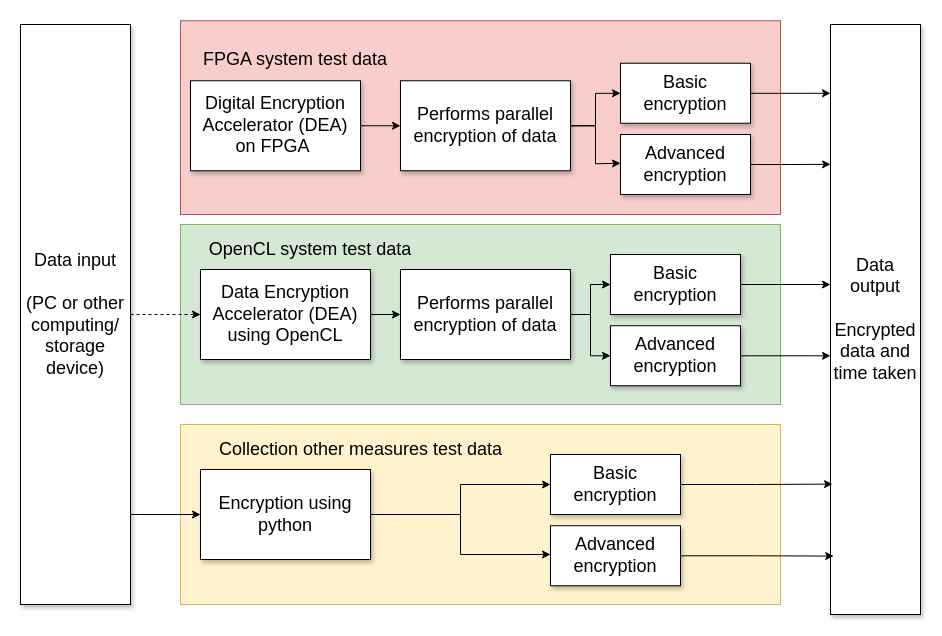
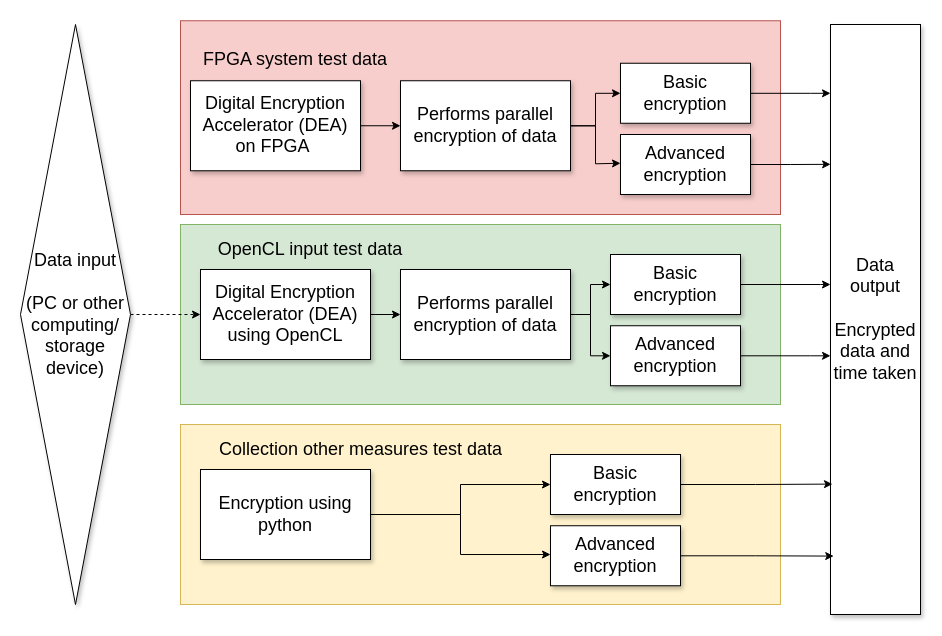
  <mxCell id="0" />
  <mxCell id="1" parent="0" />
  <mxCell id="2" value="" style="swimlane;startSize=0;labelBackgroundColor=none;fillColor=#f8cecc;strokeColor=#b85450;" vertex="1" parent="1"><mxGeometry x="180" y="24" width="600" height="190" as="geometry" /></mxCell>
  <mxCell id="3" value="" style="rounded=0;whiteSpace=wrap;html=1;fillColor=#f8cecc;strokeColor=#b85450;" vertex="1" parent="2"><mxGeometry y="-3.75" width="600" height="193.75" as="geometry" /></mxCell>
  <mxCell id="4" value="&lt;div style=&quot;font-size: 18px;&quot;&gt;FPGA system t&lt;span style=&quot;text-wrap: nowrap; background-color: initial;&quot;&gt;est data&lt;/span&gt;&lt;/div&gt;" style="text;html=1;align=center;verticalAlign=middle;whiteSpace=wrap;rounded=0;fontSize=18;labelBackgroundColor=none;" vertex="1" parent="2"><mxGeometry x="20" y="10" width="190" height="50" as="geometry" /></mxCell>
  <mxCell id="5" style="edgeStyle=orthogonalEdgeStyle;rounded=0;orthogonalLoop=1;jettySize=auto;html=1;entryX=0;entryY=0.5;entryDx=0;entryDy=0;labelBackgroundColor=none;fontColor=default;" edge="1" parent="2" source="6" target="9"><mxGeometry relative="1" as="geometry" /></mxCell>
  <mxCell id="6" value="Digital Encryption Accelerator (DEA) on FPGA&amp;nbsp;" style="whiteSpace=wrap;html=1;shadow=1;fontSize=18;labelBackgroundColor=none;" vertex="1" parent="2"><mxGeometry x="10" y="56.25" width="170" height="90" as="geometry" /></mxCell>
  <mxCell id="7" style="edgeStyle=orthogonalEdgeStyle;rounded=0;orthogonalLoop=1;jettySize=auto;html=1;labelBackgroundColor=none;fontColor=default;" edge="1" parent="2" source="9" target="10"><mxGeometry relative="1" as="geometry" /></mxCell>
  <mxCell id="8" style="edgeStyle=orthogonalEdgeStyle;rounded=0;orthogonalLoop=1;jettySize=auto;html=1;entryX=0;entryY=0.5;entryDx=0;entryDy=0;labelBackgroundColor=none;fontColor=default;" edge="1" parent="2" source="9"><mxGeometry relative="1" as="geometry"><mxPoint x="440" y="138.75" as="targetPoint" /></mxGeometry></mxCell>
  <mxCell id="9" value="Performs parallel encryption of data" style="whiteSpace=wrap;html=1;shadow=1;fontSize=18;labelBackgroundColor=none;" vertex="1" parent="2"><mxGeometry x="220" y="56.25" width="170" height="90" as="geometry" /></mxCell>
  <mxCell id="10" value="Basic encryption" style="whiteSpace=wrap;html=1;shadow=1;fontSize=18;labelBackgroundColor=none;" vertex="1" parent="2"><mxGeometry x="440" y="38.75" width="130" height="60" as="geometry" /></mxCell>
  <mxCell id="11" value="Advanced encryption" style="whiteSpace=wrap;html=1;shadow=1;fontSize=18;labelBackgroundColor=none;" vertex="1" parent="2"><mxGeometry x="440" y="110" width="130" height="60" as="geometry" /></mxCell>
  <mxCell id="12" value="" style="swimlane;startSize=0;labelBackgroundColor=none;" vertex="1" parent="1"><mxGeometry x="180" y="224" width="600" height="180" as="geometry" /></mxCell>
  <mxCell id="13" value="" style="rounded=0;whiteSpace=wrap;html=1;fillColor=#d5e8d4;strokeColor=#82b366;" vertex="1" parent="12"><mxGeometry width="600" height="180" as="geometry" /></mxCell>
  <mxCell id="14" value="" style="edgeStyle=orthogonalEdgeStyle;rounded=0;orthogonalLoop=1;jettySize=auto;html=1;labelBackgroundColor=none;fontColor=default;" edge="1" parent="12" source="15" target="18"><mxGeometry relative="1" as="geometry" /></mxCell>
- <mxCell id="15" value="Data Encryption Accelerator (DEA) using OpenCL" style="whiteSpace=wrap;html=1;shadow=1;fontSize=18;labelBackgroundColor=none;" vertex="1" parent="12"><mxGeometry x="20" y="45" width="170" height="90" as="geometry" /></mxCell>
+ <mxCell id="15" value="Digital Encryption Accelerator (DEA) using OpenCL" style="whiteSpace=wrap;html=1;shadow=1;fontSize=18;labelBackgroundColor=none;" vertex="1" parent="12"><mxGeometry x="20" y="45" width="170" height="90" as="geometry" /></mxCell>
  <mxCell id="16" style="edgeStyle=orthogonalEdgeStyle;rounded=0;orthogonalLoop=1;jettySize=auto;html=1;labelBackgroundColor=none;fontColor=default;" edge="1" parent="12" source="18" target="19"><mxGeometry relative="1" as="geometry" /></mxCell>
  <mxCell id="17" style="edgeStyle=orthogonalEdgeStyle;rounded=0;orthogonalLoop=1;jettySize=auto;html=1;labelBackgroundColor=none;fontColor=default;" edge="1" parent="12" source="18" target="20"><mxGeometry relative="1" as="geometry" /></mxCell>
  <mxCell id="18" value="Performs parallel encryption of data" style="whiteSpace=wrap;html=1;shadow=1;fontSize=18;labelBackgroundColor=none;" vertex="1" parent="12"><mxGeometry x="220" y="45" width="170" height="90" as="geometry" /></mxCell>
  <mxCell id="19" value="Basic encryption" style="whiteSpace=wrap;html=1;shadow=1;fontSize=18;labelBackgroundColor=none;" vertex="1" parent="12"><mxGeometry x="430" y="30" width="130" height="60" as="geometry" /></mxCell>
  <mxCell id="20" value="Advanced encryption" style="whiteSpace=wrap;html=1;shadow=1;fontSize=18;labelBackgroundColor=none;" vertex="1" parent="12"><mxGeometry x="430" y="101.25" width="130" height="60" as="geometry" /></mxCell>
- <mxCell id="21" value="&lt;div style=&quot;font-size: 18px;&quot;&gt;OpenCL system t&lt;span style=&quot;text-wrap: nowrap; background-color: initial;&quot;&gt;est data&lt;/span&gt;&lt;/div&gt;" style="text;html=1;align=center;verticalAlign=middle;whiteSpace=wrap;rounded=0;fontSize=18;labelBackgroundColor=none;" vertex="1" parent="12"><mxGeometry x="20" width="220" height="50" as="geometry" /></mxCell>
+ <mxCell id="21" value="&lt;div style=&quot;font-size: 18px;&quot;&gt;OpenCL input t&lt;span style=&quot;text-wrap: nowrap; background-color: initial;&quot;&gt;est data&lt;/span&gt;&lt;/div&gt;" style="text;html=1;align=center;verticalAlign=middle;whiteSpace=wrap;rounded=0;fontSize=18;labelBackgroundColor=none;" vertex="1" parent="12"><mxGeometry x="20" width="220" height="50" as="geometry" /></mxCell>
  <mxCell id="22" value="" style="swimlane;startSize=0;labelBackgroundColor=none;" vertex="1" parent="1"><mxGeometry x="180" y="424" width="600" height="180" as="geometry" /></mxCell>
  <mxCell id="23" value="" style="rounded=0;whiteSpace=wrap;html=1;fillColor=#fff2cc;strokeColor=#d6b656;" vertex="1" parent="22"><mxGeometry width="600" height="180" as="geometry" /></mxCell>
  <mxCell id="24" style="edgeStyle=orthogonalEdgeStyle;rounded=0;orthogonalLoop=1;jettySize=auto;html=1;entryX=0;entryY=0.5;entryDx=0;entryDy=0;labelBackgroundColor=none;fontColor=default;" edge="1" parent="22" source="26" target="27"><mxGeometry relative="1" as="geometry" /></mxCell>
  <mxCell id="25" style="edgeStyle=orthogonalEdgeStyle;rounded=0;orthogonalLoop=1;jettySize=auto;html=1;labelBackgroundColor=none;fontColor=default;" edge="1" parent="22" source="26" target="28"><mxGeometry relative="1" as="geometry"><Array as="points"><mxPoint x="280" y="90" /><mxPoint x="280" y="130" /></Array></mxGeometry></mxCell>
  <mxCell id="26" value="Encryption using python" style="whiteSpace=wrap;html=1;shadow=1;fontSize=18;labelBackgroundColor=none;" vertex="1" parent="22"><mxGeometry x="20" y="45" width="170" height="90" as="geometry" /></mxCell>
  <mxCell id="27" value="Basic encryption" style="whiteSpace=wrap;html=1;shadow=1;fontSize=18;labelBackgroundColor=none;" vertex="1" parent="22"><mxGeometry x="370" y="30" width="130" height="60" as="geometry" /></mxCell>
  <mxCell id="28" value="Advanced encryption" style="whiteSpace=wrap;html=1;shadow=1;fontSize=18;labelBackgroundColor=none;" vertex="1" parent="22"><mxGeometry x="370" y="101.25" width="130" height="60" as="geometry" /></mxCell>
  <mxCell id="29" value="&lt;font style=&quot;font-size: 18px;&quot;&gt;Collection other measures test data&lt;/font&gt;" style="text;html=1;align=center;verticalAlign=middle;resizable=0;points=[];autosize=1;strokeColor=none;fillColor=none;labelBackgroundColor=none;" vertex="1" parent="22"><mxGeometry x="20" y="5" width="320" height="40" as="geometry" /></mxCell>
  <mxCell id="30" value="Data output&lt;br&gt;&lt;br&gt;&lt;div&gt;Encrypted data and time taken&lt;/div&gt;" style="whiteSpace=wrap;html=1;shadow=1;fontSize=18;labelBackgroundColor=none;" vertex="1" parent="1"><mxGeometry x="830" y="24" width="90" height="590" as="geometry" /></mxCell>
  <mxCell id="31" style="edgeStyle=orthogonalEdgeStyle;rounded=0;orthogonalLoop=1;jettySize=auto;html=1;entryX=0;entryY=0.5;entryDx=0;entryDy=0;labelBackgroundColor=none;fontColor=default;dashed=1;" edge="1" parent="1" source="33" target="15"><mxGeometry relative="1" as="geometry" /></mxCell>
- <mxCell id="32" style="edgeStyle=orthogonalEdgeStyle;rounded=0;orthogonalLoop=1;jettySize=auto;html=1;labelBackgroundColor=none;fontColor=default;" edge="1" parent="1" source="33" target="26"><mxGeometry relative="1" as="geometry"><Array as="points"><mxPoint x="140" y="514" /><mxPoint x="140" y="514" /></Array></mxGeometry></mxCell>
- <mxCell id="33" value="&lt;div&gt;Data input&lt;/div&gt;&lt;br&gt;&lt;div&gt;(PC or other computing/ storage device)&lt;/div&gt;" style="whiteSpace=wrap;html=1;shadow=1;fontSize=18;labelBackgroundColor=none;" vertex="1" parent="1"><mxGeometry x="20" y="24" width="110" height="580" as="geometry" /></mxCell>
+ <mxCell id="33" value="&lt;div&gt;Data input&lt;/div&gt;&lt;br&gt;&lt;div&gt;(PC or other computing/ storage device)&lt;/div&gt;" style="rhombus;whiteSpace=wrap;html=1;shadow=1;fontSize=18;labelBackgroundColor=none;" vertex="1" parent="1"><mxGeometry x="20" y="24" width="110" height="580" as="geometry" /></mxCell>
  <mxCell id="34" value="" style="edgeStyle=orthogonalEdgeStyle;rounded=0;orthogonalLoop=1;jettySize=auto;html=1;labelBackgroundColor=none;fontColor=default;" edge="1" parent="1" source="10" target="30"><mxGeometry relative="1" as="geometry"><Array as="points"><mxPoint x="810" y="93" /><mxPoint x="810" y="93" /></Array></mxGeometry></mxCell>
  <mxCell id="35" style="edgeStyle=orthogonalEdgeStyle;rounded=0;orthogonalLoop=1;jettySize=auto;html=1;entryX=0.001;entryY=0.237;entryDx=0;entryDy=0;entryPerimeter=0;labelBackgroundColor=none;fontColor=default;" edge="1" parent="1" source="11" target="30"><mxGeometry relative="1" as="geometry" /></mxCell>
  <mxCell id="36" value="" style="edgeStyle=orthogonalEdgeStyle;rounded=0;orthogonalLoop=1;jettySize=auto;html=1;labelBackgroundColor=none;fontColor=default;" edge="1" parent="1" source="19" target="30"><mxGeometry relative="1" as="geometry"><Array as="points"><mxPoint x="820" y="284" /><mxPoint x="820" y="284" /></Array></mxGeometry></mxCell>
  <mxCell id="37" value="" style="edgeStyle=orthogonalEdgeStyle;rounded=0;orthogonalLoop=1;jettySize=auto;html=1;labelBackgroundColor=none;fontColor=default;" edge="1" parent="1" source="20" target="30"><mxGeometry relative="1" as="geometry"><Array as="points"><mxPoint x="810" y="355" /><mxPoint x="810" y="355" /></Array></mxGeometry></mxCell>
  <mxCell id="38" style="edgeStyle=orthogonalEdgeStyle;rounded=0;orthogonalLoop=1;jettySize=auto;html=1;entryX=0.022;entryY=0.779;entryDx=0;entryDy=0;entryPerimeter=0;labelBackgroundColor=none;fontColor=default;" edge="1" parent="1" source="27" target="30"><mxGeometry relative="1" as="geometry" /></mxCell>
  <mxCell id="39" style="edgeStyle=orthogonalEdgeStyle;rounded=0;orthogonalLoop=1;jettySize=auto;html=1;entryX=0.036;entryY=0.901;entryDx=0;entryDy=0;entryPerimeter=0;labelBackgroundColor=none;fontColor=default;" edge="1" parent="1" source="28" target="30"><mxGeometry relative="1" as="geometry" /></mxCell>
